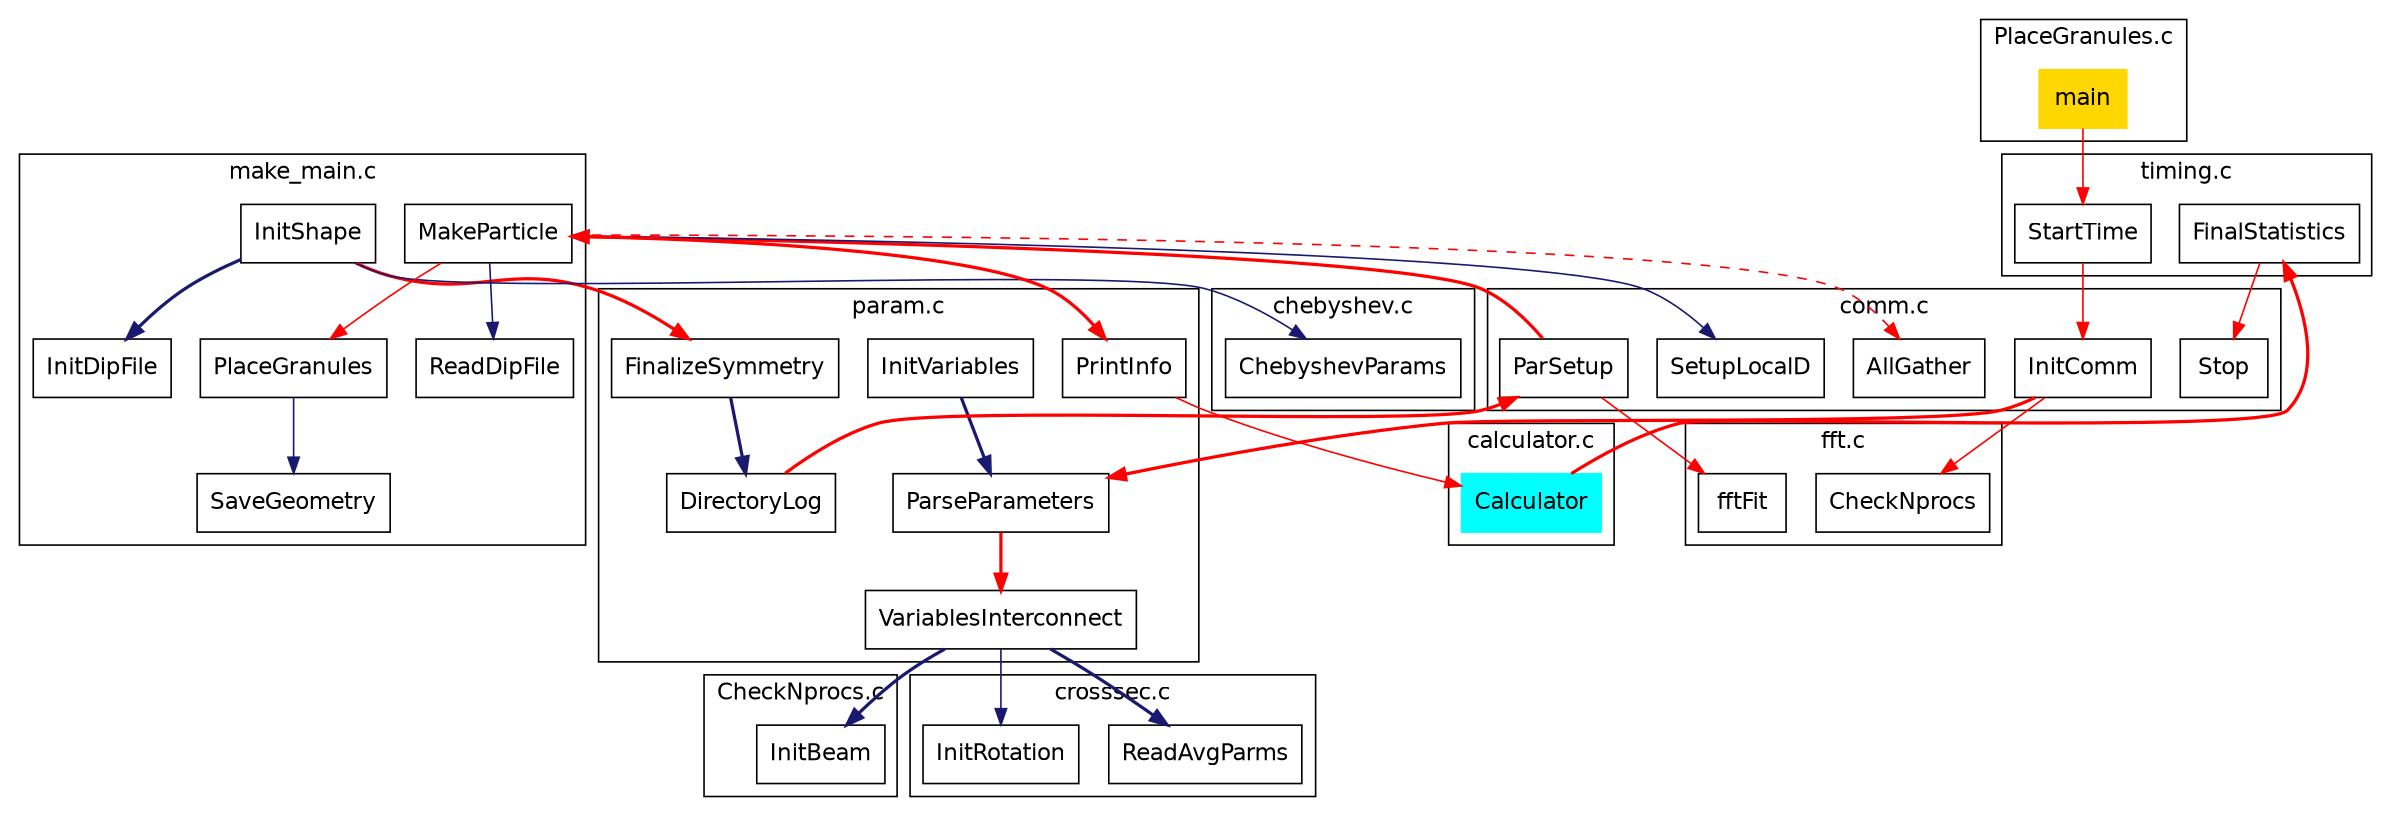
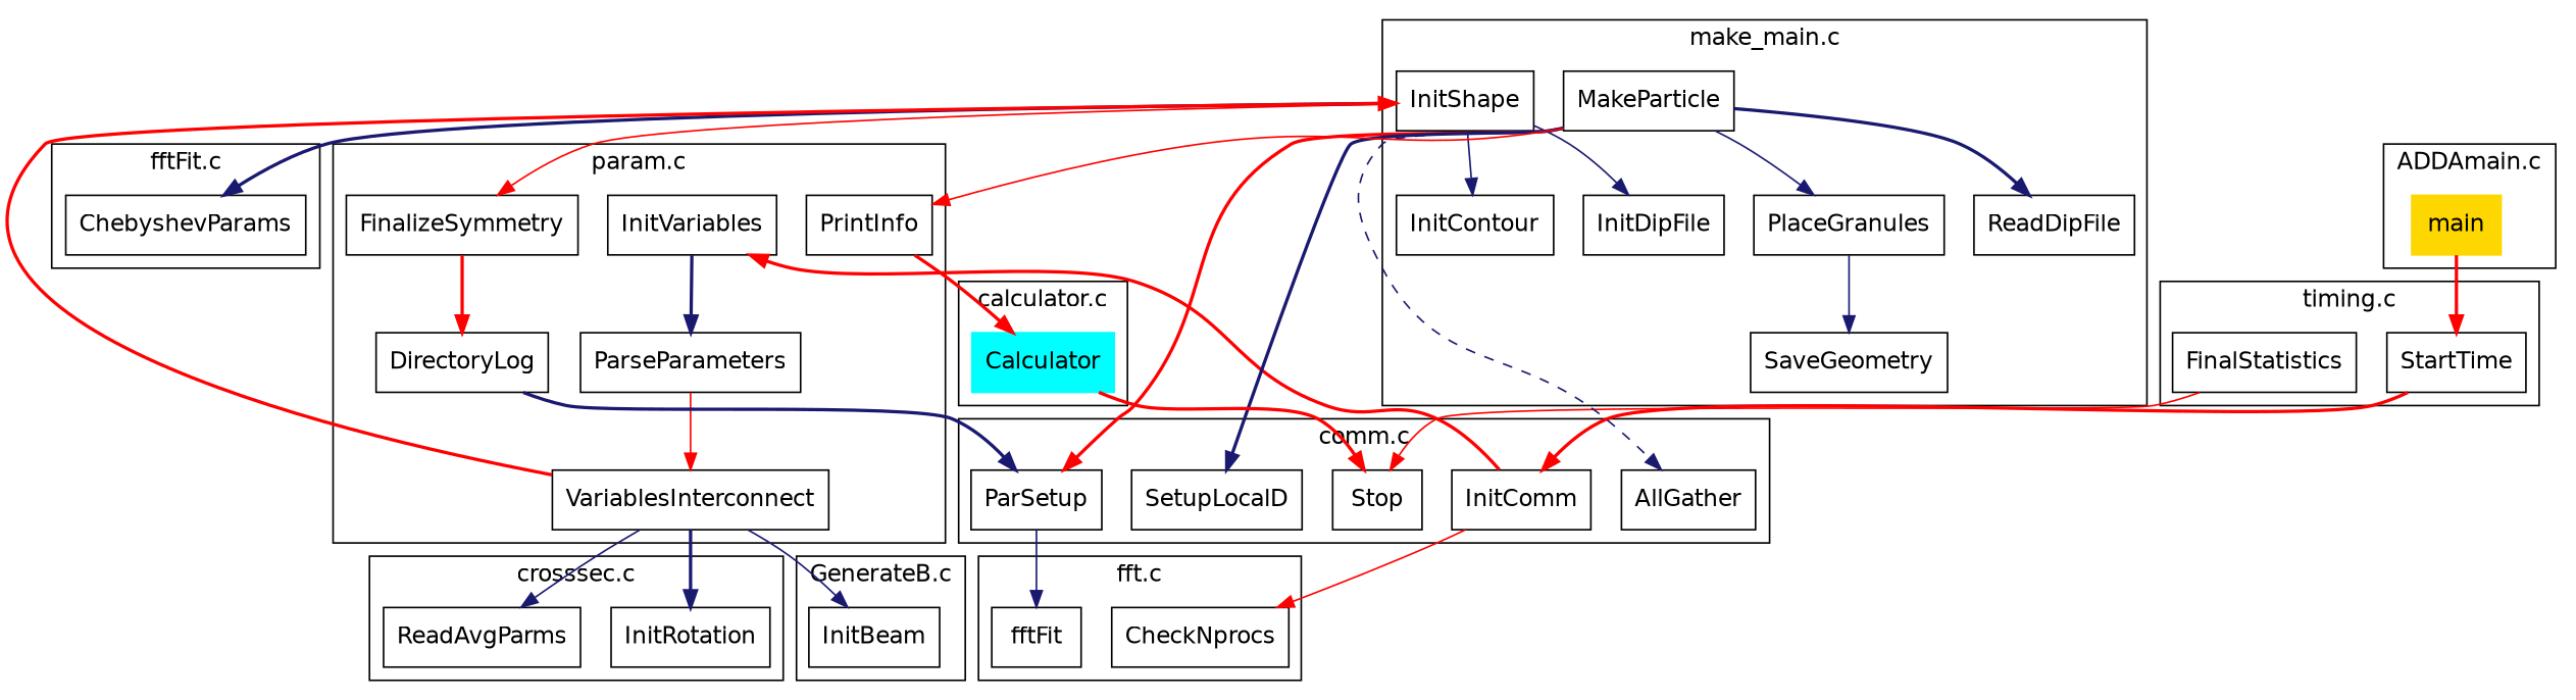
  digraph {
    fontname=Helvetica
    rankdir=TB
    node [fontname=Helvetica shape=box]
    edge [color=red style=bold]
    StartTime
    FinalStatistics
    main [color=gold style=filled]
    InitComm
    ParSetup
    SetupLocalD
    Stop
    AllGather
    InitShape
    InitDipFile
+   InitContour
    MakeParticle
    ReadDipFile
    PlaceGranules
    SaveGeometry
    InitVariables
    ParseParameters
    VariablesInterconnect
    FinalizeSymmetry
    DirectoryLog
    PrintInfo
    Calculator [color=cyan style=filled]
    InitBeam
    ReadAvgParms
    InitRotation
    ChebyshevParams
    fftFit
    CheckNprocs
    subgraph cluster_1 {
      label="timing.c"
      StartTime
      FinalStatistics
    }
    subgraph cluster_2 {
-     label="PlaceGranules.c"
+     label="ADDAmain.c"
      main
    }
    subgraph cluster_3 {
      label="comm.c"
      InitComm
      ParSetup
      SetupLocalD
      Stop
      AllGather
    }
    subgraph cluster_4 {
      label="make_main.c"
      InitShape
      InitDipFile
+     InitContour
      MakeParticle
      ReadDipFile
      PlaceGranules
      SaveGeometry
    }
    subgraph cluster_5 {
      label="param.c"
      InitVariables
      ParseParameters
      VariablesInterconnect
      FinalizeSymmetry
      DirectoryLog
      PrintInfo
    }
    subgraph cluster_6 {
      label="calculator.c"
      Calculator
    }
    subgraph cluster_7 {
-     label="CheckNprocs.c"
+     label="GenerateB.c"
      InitBeam
    }
    subgraph cluster_8 {
      label="crosssec.c"
      ReadAvgParms
      InitRotation
    }
    subgraph cluster_9 {
-     label="chebyshev.c"
+     label="fftFit.c"
      ChebyshevParams
    }
    subgraph cluster_10 {
      label="fft.c"
      fftFit
      CheckNprocs
    }
-   StartTime -> InitComm [style=solid]
+   StartTime -> InitComm
    FinalStatistics -> Stop [style=solid]
-   main -> StartTime [style=solid]
-   InitComm -> ParseParameters
+   main -> StartTime
+   InitComm -> InitVariables
    InitComm -> CheckNprocs [style=""]
-   ParSetup -> MakeParticle
-   ParSetup -> fftFit [style=""]
-   InitShape -> InitDipFile [color=midnightblue]
-   InitShape -> FinalizeSymmetry
-   InitShape -> ChebyshevParams [color=midnightblue style=""]
-   MakeParticle -> SetupLocalD [color=midnightblue style=""]
-   MakeParticle -> AllGather [style=dashed]
-   MakeParticle -> ReadDipFile [color=midnightblue style=""]
-   MakeParticle -> PlaceGranules [style=""]
-   MakeParticle -> PrintInfo
+   MakeParticle -> ParSetup
+   ParSetup -> fftFit [color=midnightblue style=""]
+   InitShape -> InitDipFile [color=midnightblue style=""]
+   InitShape -> InitContour [color=midnightblue style=""]
+   InitShape -> FinalizeSymmetry [style=solid]
+   InitShape -> ChebyshevParams [color=midnightblue]
+   MakeParticle -> SetupLocalD [color=midnightblue]
+   MakeParticle -> AllGather [color=midnightblue style=dashed]
+   MakeParticle -> ReadDipFile [color=midnightblue]
+   MakeParticle -> PlaceGranules [color=midnightblue style=""]
+   MakeParticle -> PrintInfo [style=solid]
    PlaceGranules -> SaveGeometry [color=midnightblue style=""]
    InitVariables -> ParseParameters [color=midnightblue]
-   ParseParameters -> VariablesInterconnect
-   VariablesInterconnect -> InitBeam [color=midnightblue]
-   VariablesInterconnect -> ReadAvgParms [color=midnightblue]
-   VariablesInterconnect -> InitRotation [color=midnightblue style=""]
-   FinalizeSymmetry -> DirectoryLog [color=midnightblue]
-   DirectoryLog -> ParSetup
-   PrintInfo -> Calculator [style=solid]
-   Calculator -> FinalStatistics
+   ParseParameters -> VariablesInterconnect [style=solid]
+   VariablesInterconnect -> InitShape
+   VariablesInterconnect -> InitBeam [color=midnightblue style=""]
+   VariablesInterconnect -> ReadAvgParms [color=midnightblue style=""]
+   VariablesInterconnect -> InitRotation [color=midnightblue]
+   FinalizeSymmetry -> DirectoryLog
+   DirectoryLog -> ParSetup [color=midnightblue]
+   PrintInfo -> Calculator
+   Calculator -> Stop
  }
